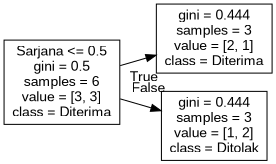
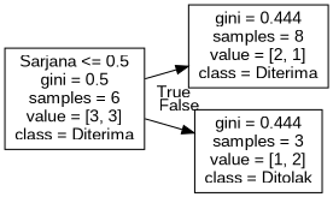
  digraph {
    rankdir=LR
    fontname="Liberation Sans"
    node [shape=box fontname="Liberation Sans"]
    edge [labeldistance=2.5 fontname="Liberation Sans"]
    n1 [label="Sarjana <= 0.5\ngini = 0.5\nsamples = 6\nvalue = [3, 3]\nclass = Diterima"]
-   n2 [label="gini = 0.444\nsamples = 3\nvalue = [2, 1]\nclass = Diterima"]
+   n2 [label="gini = 0.444\nsamples = 8\nvalue = [2, 1]\nclass = Diterima"]
    n3 [label="gini = 0.444\nsamples = 3\nvalue = [1, 2]\nclass = Ditolak"]
    n1 -> n2 [headlabel=True labelangle=45]
    n1 -> n3 [headlabel=False labelangle=-45]
  }
